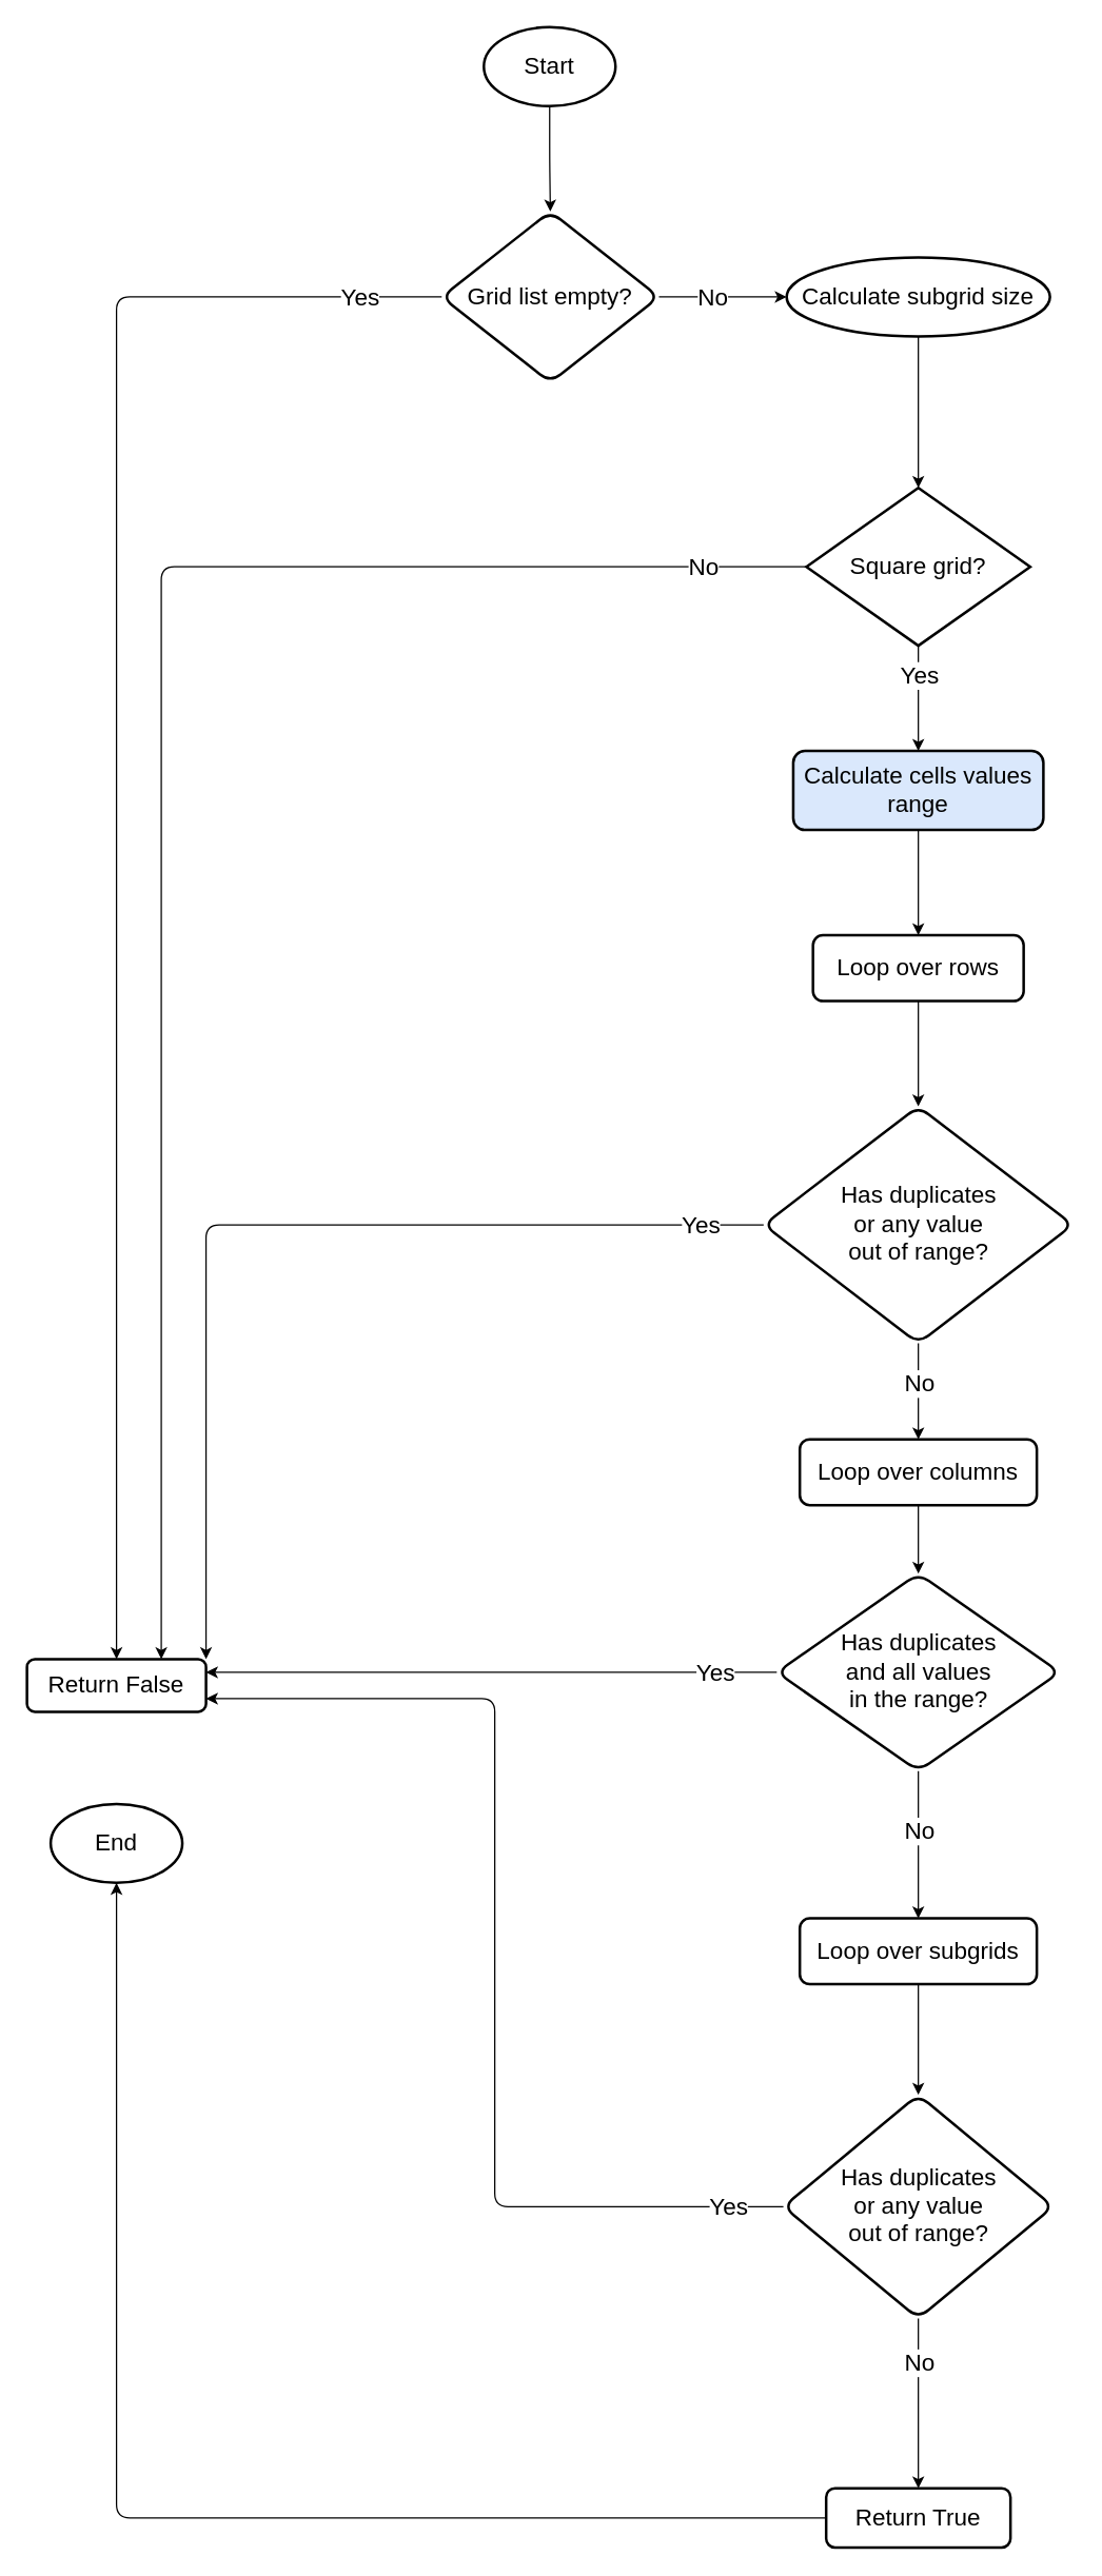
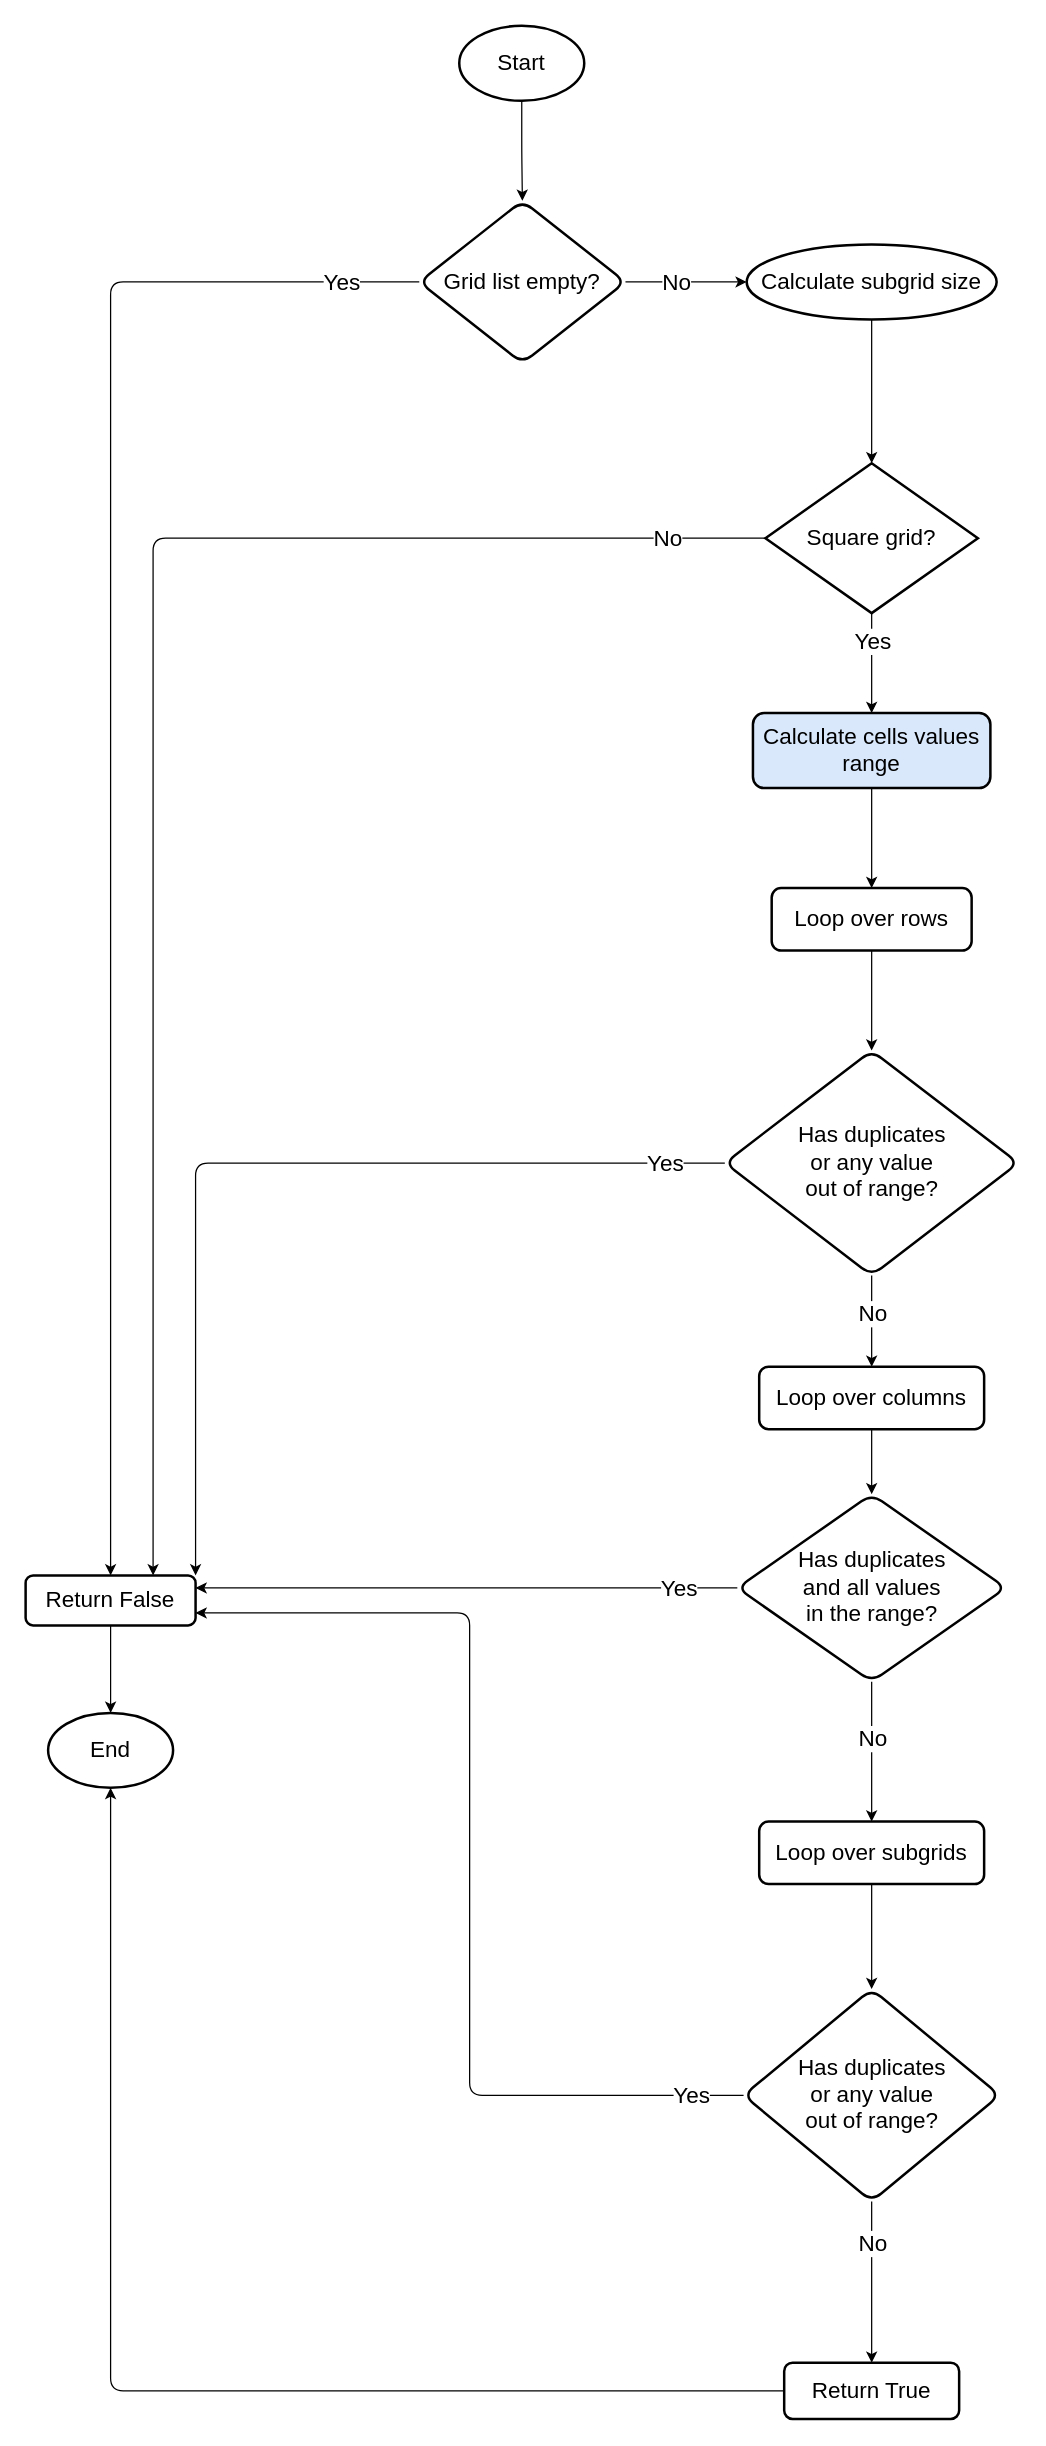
  <mxCell id="0" />
  <mxCell id="1" parent="0" />
  <mxCell id="2" value="" style="edgeStyle=orthogonalEdgeStyle;rounded=1;orthogonalLoop=1;jettySize=auto;html=1;fontSize=18;" edge="1" parent="1" source="3" target="8"><mxGeometry relative="1" as="geometry" /></mxCell>
  <mxCell id="3" value="Start" style="strokeWidth=2;html=1;shape=mxgraph.flowchart.start_1;whiteSpace=wrap;fontSize=18;rounded=1;" vertex="1" parent="1"><mxGeometry x="367" y="20" width="100" height="60" as="geometry" /></mxCell>
  <mxCell id="4" value="" style="edgeStyle=orthogonalEdgeStyle;rounded=1;orthogonalLoop=1;jettySize=auto;html=1;fontSize=18;" edge="1" parent="1" source="8" target="9"><mxGeometry relative="1" as="geometry" /></mxCell>
  <mxCell id="5" value="Yes" style="edgeLabel;html=1;align=center;verticalAlign=middle;resizable=0;points=[];fontSize=18;rounded=1;" vertex="1" connectable="0" parent="4"><mxGeometry x="-0.886" y="2" relative="1" as="geometry"><mxPoint x="10" y="-2" as="offset" /></mxGeometry></mxCell>
  <mxCell id="6" style="edgeStyle=orthogonalEdgeStyle;rounded=1;orthogonalLoop=1;jettySize=auto;html=1;fontSize=18;" edge="1" parent="1" source="8" target="17"><mxGeometry relative="1" as="geometry" /></mxCell>
  <mxCell id="7" value="No" style="edgeLabel;html=1;align=center;verticalAlign=middle;resizable=0;points=[];fontSize=18;rounded=1;" vertex="1" connectable="0" parent="6"><mxGeometry x="-0.183" y="2" relative="1" as="geometry"><mxPoint y="2" as="offset" /></mxGeometry></mxCell>
  <mxCell id="8" value="Grid list empty?" style="rhombus;whiteSpace=wrap;html=1;strokeWidth=2;fontSize=18;rounded=1;" vertex="1" parent="1"><mxGeometry x="335" y="160" width="165" height="130" as="geometry" /></mxCell>
  <mxCell id="9" value="Return False" style="whiteSpace=wrap;html=1;strokeWidth=2;fontSize=18;rounded=1;" vertex="1" parent="1"><mxGeometry x="20" y="1260" width="136" height="40" as="geometry" /></mxCell>
  <mxCell id="10" value="End" style="strokeWidth=2;html=1;shape=mxgraph.flowchart.start_1;whiteSpace=wrap;fontSize=18;rounded=1;" vertex="1" parent="1"><mxGeometry x="38" y="1370" width="100" height="60" as="geometry" /></mxCell>
+ <mxCell id="11" style="edgeStyle=orthogonalEdgeStyle;rounded=1;orthogonalLoop=1;jettySize=auto;html=1;entryX=0.5;entryY=0;entryDx=0;entryDy=0;entryPerimeter=0;fontSize=18;" edge="1" parent="1" source="9" target="10"><mxGeometry relative="1" as="geometry" /></mxCell>
  <mxCell id="12" value="" style="edgeStyle=orthogonalEdgeStyle;rounded=1;orthogonalLoop=1;jettySize=auto;html=1;fontSize=18;" edge="1" parent="1" source="16" target="20"><mxGeometry relative="1" as="geometry" /></mxCell>
  <mxCell id="13" value="Yes" style="edgeLabel;html=1;align=center;verticalAlign=middle;resizable=0;points=[];fontSize=18;rounded=1;" vertex="1" connectable="0" parent="12"><mxGeometry x="-0.451" relative="1" as="geometry"><mxPoint as="offset" /></mxGeometry></mxCell>
  <mxCell id="14" style="edgeStyle=orthogonalEdgeStyle;rounded=1;orthogonalLoop=1;jettySize=auto;html=1;exitX=0;exitY=0.5;exitDx=0;exitDy=0;exitPerimeter=0;entryX=0.75;entryY=0;entryDx=0;entryDy=0;fontSize=18;" edge="1" parent="1" source="16" target="9"><mxGeometry relative="1" as="geometry"><mxPoint x="-188" y="910" as="targetPoint" /></mxGeometry></mxCell>
  <mxCell id="15" value="No" style="edgeLabel;html=1;align=center;verticalAlign=middle;resizable=0;points=[];fontSize=18;rounded=1;" vertex="1" connectable="0" parent="14"><mxGeometry x="-0.881" y="-2" relative="1" as="geometry"><mxPoint y="2" as="offset" /></mxGeometry></mxCell>
  <mxCell id="16" value="Square grid?" style="strokeWidth=2;html=1;shape=mxgraph.flowchart.decision;whiteSpace=wrap;fontSize=18;rounded=1;" vertex="1" parent="1"><mxGeometry x="612" y="370" width="170" height="120" as="geometry" /></mxCell>
  <mxCell id="17" value="Calculate subgrid size" style="ellipse;whiteSpace=wrap;html=1;absoluteArcSize=1;arcSize=14;strokeWidth=2;fontSize=18;" vertex="1" parent="1"><mxGeometry x="597" y="195" width="200" height="60" as="geometry" /></mxCell>
  <mxCell id="18" style="edgeStyle=orthogonalEdgeStyle;rounded=1;orthogonalLoop=1;jettySize=auto;html=1;entryX=0.5;entryY=0;entryDx=0;entryDy=0;entryPerimeter=0;fontSize=18;" edge="1" parent="1" source="17" target="16"><mxGeometry relative="1" as="geometry" /></mxCell>
  <mxCell id="19" value="" style="edgeStyle=orthogonalEdgeStyle;rounded=1;orthogonalLoop=1;jettySize=auto;html=1;fontSize=18;" edge="1" parent="1" source="20" target="22"><mxGeometry relative="1" as="geometry" /></mxCell>
  <mxCell id="20" value="Calculate cells values range" style="whiteSpace=wrap;html=1;strokeWidth=2;fontSize=18;rounded=1;fillColor=#dae8fc;" vertex="1" parent="1"><mxGeometry x="602" y="570" width="190" height="60" as="geometry" /></mxCell>
  <mxCell id="21" value="" style="edgeStyle=orthogonalEdgeStyle;rounded=1;orthogonalLoop=1;jettySize=auto;html=1;fontSize=18;" edge="1" parent="1" source="22" target="27"><mxGeometry relative="1" as="geometry" /></mxCell>
  <mxCell id="22" value="Loop over rows" style="whiteSpace=wrap;html=1;strokeWidth=2;fontSize=18;rounded=1;" vertex="1" parent="1"><mxGeometry x="617" y="710" width="160" height="50" as="geometry" /></mxCell>
  <mxCell id="23" style="edgeStyle=orthogonalEdgeStyle;rounded=1;orthogonalLoop=1;jettySize=auto;html=1;entryX=0.5;entryY=0;entryDx=0;entryDy=0;fontSize=18;" edge="1" parent="1" source="27" target="29"><mxGeometry relative="1" as="geometry" /></mxCell>
  <mxCell id="24" value="No" style="edgeLabel;html=1;align=center;verticalAlign=middle;resizable=0;points=[];fontSize=18;rounded=1;" vertex="1" connectable="0" parent="23"><mxGeometry x="-0.184" relative="1" as="geometry"><mxPoint as="offset" /></mxGeometry></mxCell>
  <mxCell id="25" style="edgeStyle=orthogonalEdgeStyle;rounded=1;orthogonalLoop=1;jettySize=auto;html=1;entryX=1;entryY=0;entryDx=0;entryDy=0;fontSize=18;" edge="1" parent="1" source="27" target="9"><mxGeometry relative="1" as="geometry" /></mxCell>
  <mxCell id="26" value="Yes" style="edgeLabel;html=1;align=center;verticalAlign=middle;resizable=0;points=[];fontSize=18;rounded=1;" vertex="1" connectable="0" parent="25"><mxGeometry x="-0.872" y="-3" relative="1" as="geometry"><mxPoint y="3" as="offset" /></mxGeometry></mxCell>
  <mxCell id="27" value="Has duplicates&lt;div&gt;or any value&lt;/div&gt;&lt;div&gt;out of range?&lt;/div&gt;" style="rhombus;whiteSpace=wrap;html=1;strokeWidth=2;fontSize=18;rounded=1;" vertex="1" parent="1"><mxGeometry x="579.5" y="840" width="235" height="180" as="geometry" /></mxCell>
  <mxCell id="28" value="" style="edgeStyle=orthogonalEdgeStyle;rounded=1;orthogonalLoop=1;jettySize=auto;html=1;fontSize=18;" edge="1" parent="1" source="29" target="34"><mxGeometry relative="1" as="geometry" /></mxCell>
  <mxCell id="29" value="Loop over columns" style="whiteSpace=wrap;html=1;strokeWidth=2;fontSize=18;rounded=1;" vertex="1" parent="1"><mxGeometry x="607" y="1093" width="180" height="50" as="geometry" /></mxCell>
  <mxCell id="30" style="edgeStyle=orthogonalEdgeStyle;rounded=1;orthogonalLoop=1;jettySize=auto;html=1;entryX=0.5;entryY=0;entryDx=0;entryDy=0;fontSize=18;" edge="1" parent="1" source="34" target="36"><mxGeometry relative="1" as="geometry" /></mxCell>
  <mxCell id="31" value="No" style="edgeLabel;html=1;align=center;verticalAlign=middle;resizable=0;points=[];fontSize=18;rounded=1;" vertex="1" connectable="0" parent="30"><mxGeometry x="-0.196" y="1" relative="1" as="geometry"><mxPoint x="-1" as="offset" /></mxGeometry></mxCell>
  <mxCell id="32" style="edgeStyle=orthogonalEdgeStyle;rounded=1;orthogonalLoop=1;jettySize=auto;html=1;entryX=1;entryY=0.25;entryDx=0;entryDy=0;fontSize=18;" edge="1" parent="1" source="34" target="9"><mxGeometry relative="1" as="geometry" /></mxCell>
  <mxCell id="33" value="Yes" style="edgeLabel;html=1;align=center;verticalAlign=middle;resizable=0;points=[];fontSize=18;rounded=1;" vertex="1" connectable="0" parent="32"><mxGeometry x="-0.783" y="-3" relative="1" as="geometry"><mxPoint y="3" as="offset" /></mxGeometry></mxCell>
  <mxCell id="34" value="Has duplicates&lt;div&gt;and all values&lt;/div&gt;&lt;div&gt;in the range?&lt;/div&gt;" style="rhombus;whiteSpace=wrap;html=1;strokeWidth=2;fontSize=18;rounded=1;" vertex="1" parent="1"><mxGeometry x="589.5" y="1195" width="215" height="150" as="geometry" /></mxCell>
  <mxCell id="35" value="" style="edgeStyle=orthogonalEdgeStyle;rounded=1;orthogonalLoop=1;jettySize=auto;html=1;fontSize=18;" edge="1" parent="1" source="36" target="41"><mxGeometry relative="1" as="geometry" /></mxCell>
  <mxCell id="36" value="Loop over subgrids" style="whiteSpace=wrap;html=1;strokeWidth=2;fontSize=18;rounded=1;" vertex="1" parent="1"><mxGeometry x="607" y="1457" width="180" height="50" as="geometry" /></mxCell>
  <mxCell id="37" value="" style="edgeStyle=orthogonalEdgeStyle;rounded=1;orthogonalLoop=1;jettySize=auto;html=1;fontSize=18;" edge="1" parent="1" source="41" target="42"><mxGeometry relative="1" as="geometry" /></mxCell>
  <mxCell id="38" value="No" style="edgeLabel;html=1;align=center;verticalAlign=middle;resizable=0;points=[];fontSize=18;rounded=1;" vertex="1" connectable="0" parent="37"><mxGeometry x="-0.491" relative="1" as="geometry"><mxPoint as="offset" /></mxGeometry></mxCell>
  <mxCell id="39" style="edgeStyle=orthogonalEdgeStyle;rounded=1;orthogonalLoop=1;jettySize=auto;html=1;entryX=1;entryY=0.75;entryDx=0;entryDy=0;fontSize=18;" edge="1" parent="1" source="41" target="9"><mxGeometry relative="1" as="geometry" /></mxCell>
  <mxCell id="40" value="Yes" style="edgeLabel;html=1;align=center;verticalAlign=middle;resizable=0;points=[];fontSize=18;rounded=1;" vertex="1" connectable="0" parent="39"><mxGeometry x="-0.898" y="-1" relative="1" as="geometry"><mxPoint y="1" as="offset" /></mxGeometry></mxCell>
  <mxCell id="41" value="Has duplicates&lt;div&gt;or any value&lt;/div&gt;&lt;div&gt;out of range?&lt;/div&gt;" style="rhombus;whiteSpace=wrap;html=1;strokeWidth=2;fontSize=18;rounded=1;" vertex="1" parent="1"><mxGeometry x="594.5" y="1591" width="205" height="170" as="geometry" /></mxCell>
  <mxCell id="42" value="Return True" style="whiteSpace=wrap;html=1;strokeWidth=2;fontSize=18;rounded=1;" vertex="1" parent="1"><mxGeometry x="627" y="1890" width="140" height="45" as="geometry" /></mxCell>
  <mxCell id="43" style="edgeStyle=orthogonalEdgeStyle;rounded=1;orthogonalLoop=1;jettySize=auto;html=1;entryX=0.5;entryY=1;entryDx=0;entryDy=0;entryPerimeter=0;fontSize=18;" edge="1" parent="1" source="42" target="10"><mxGeometry relative="1" as="geometry" /></mxCell>
